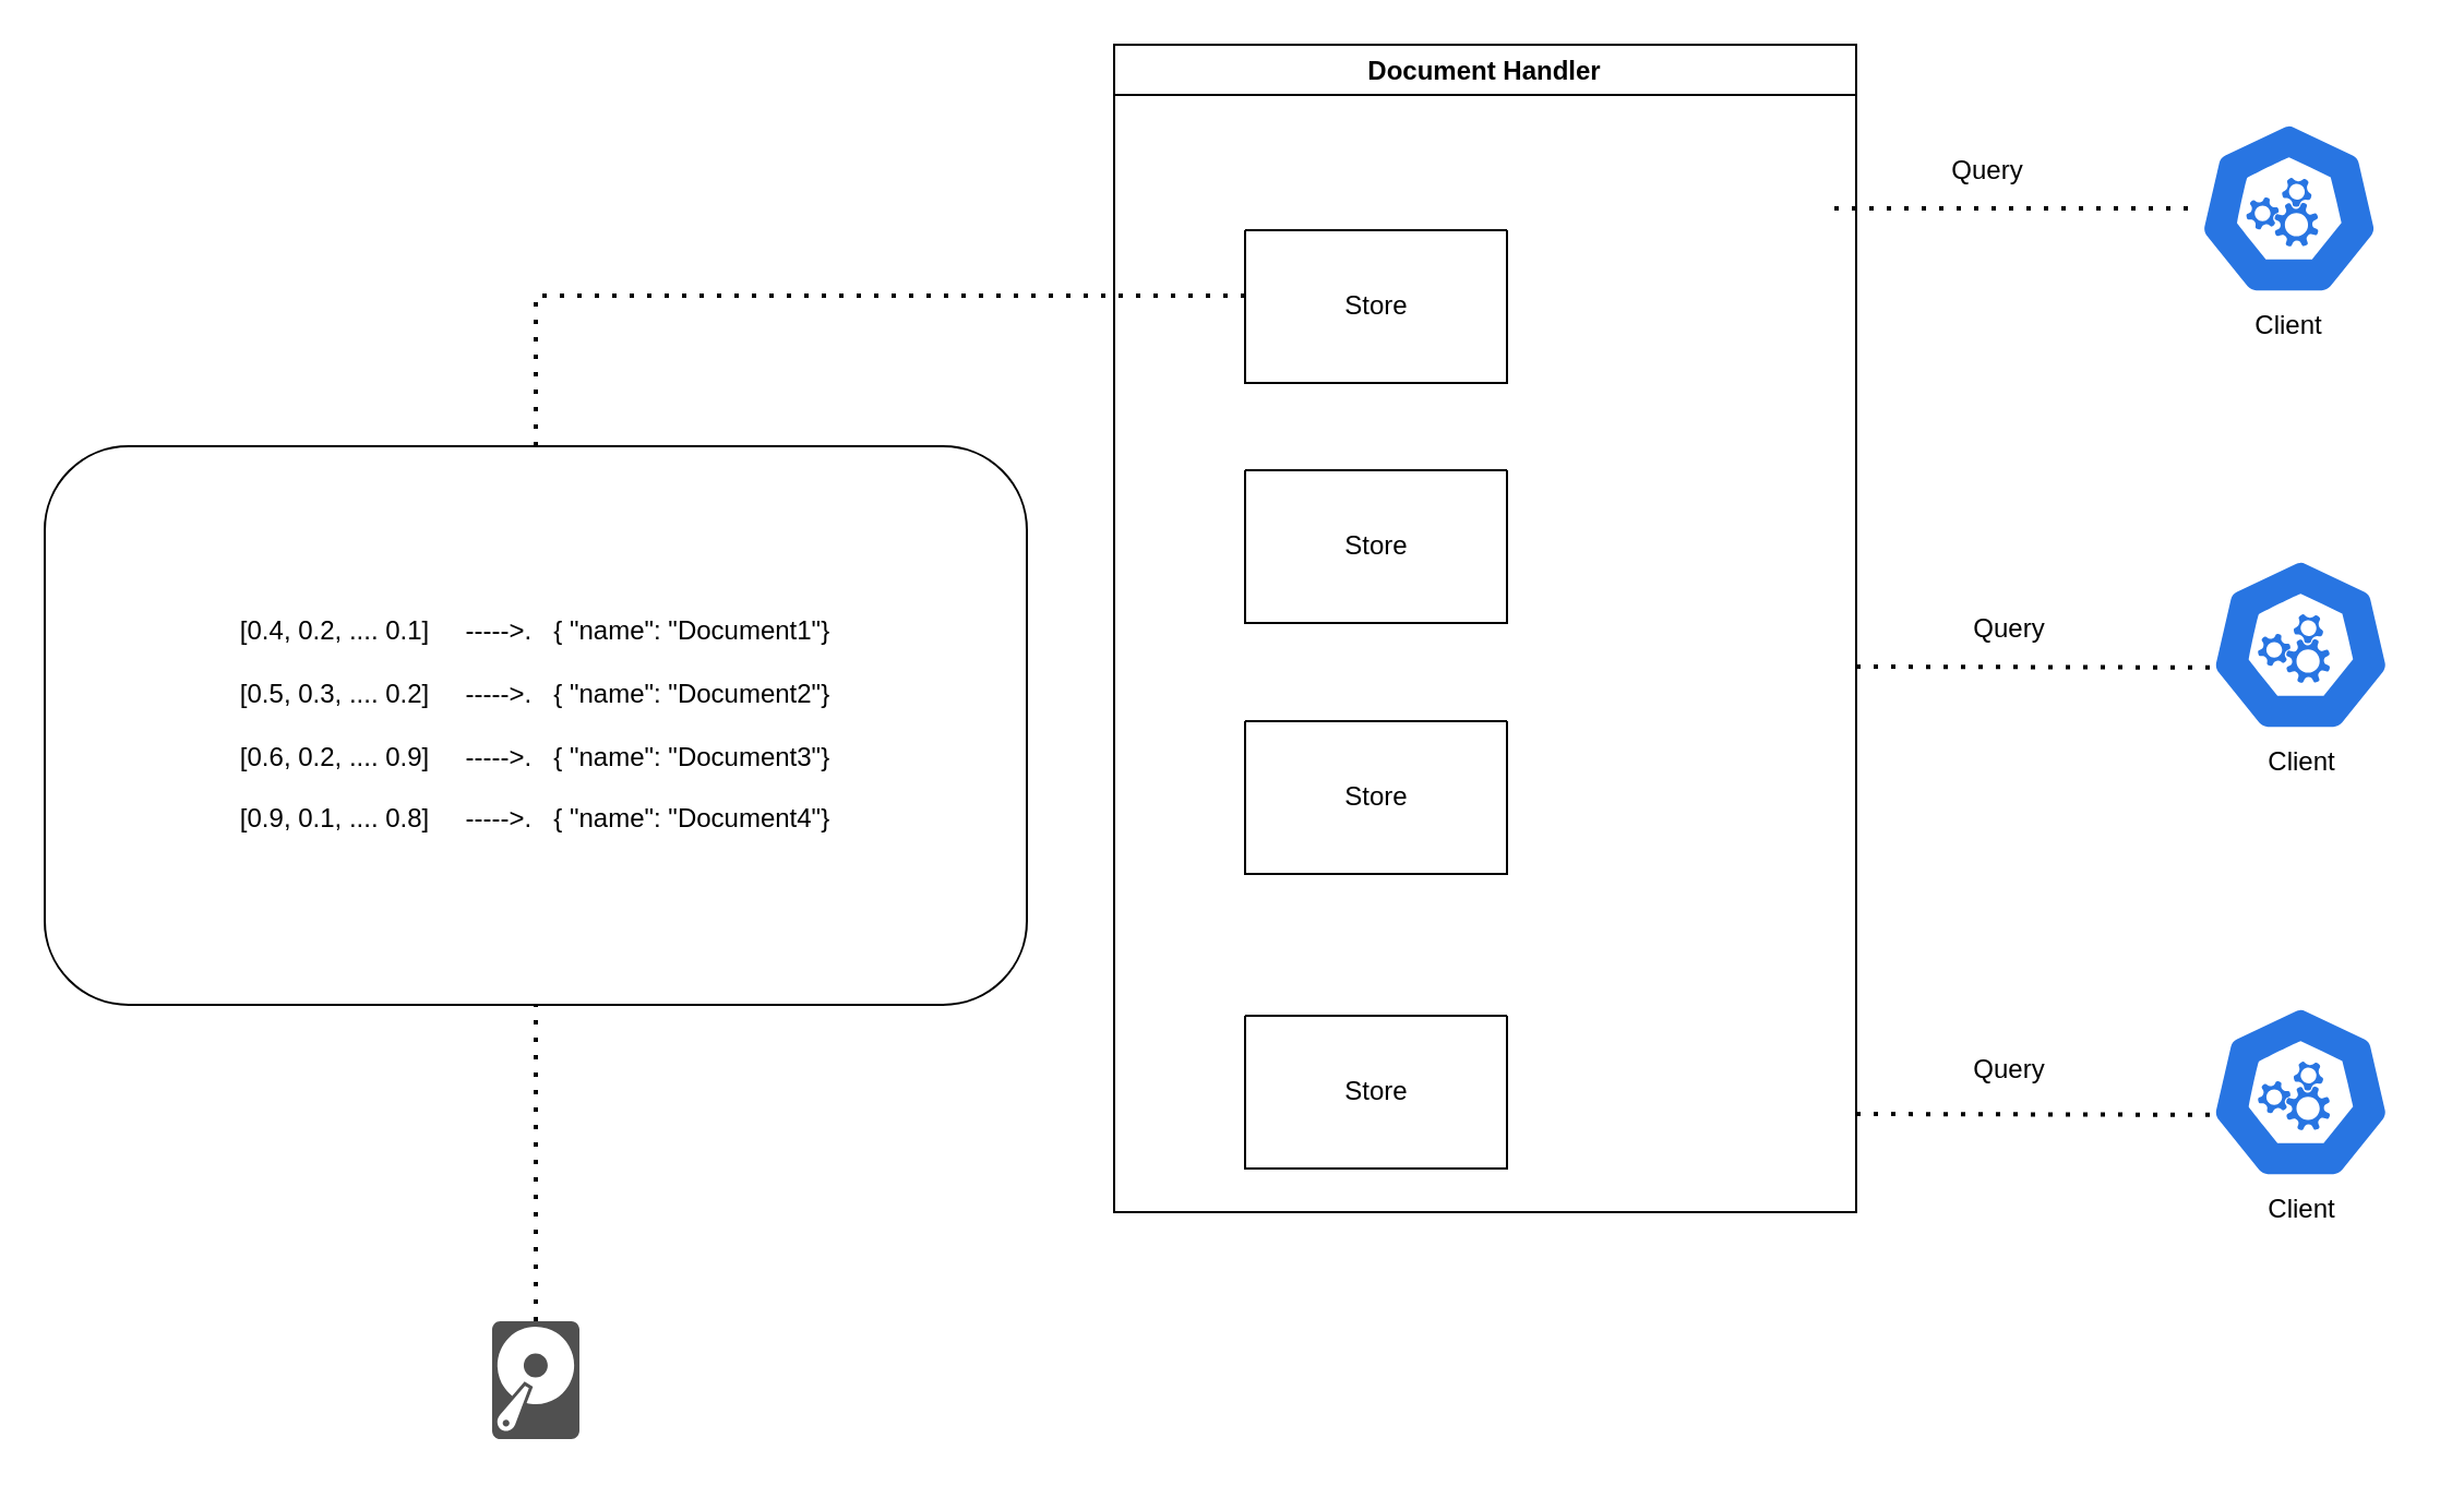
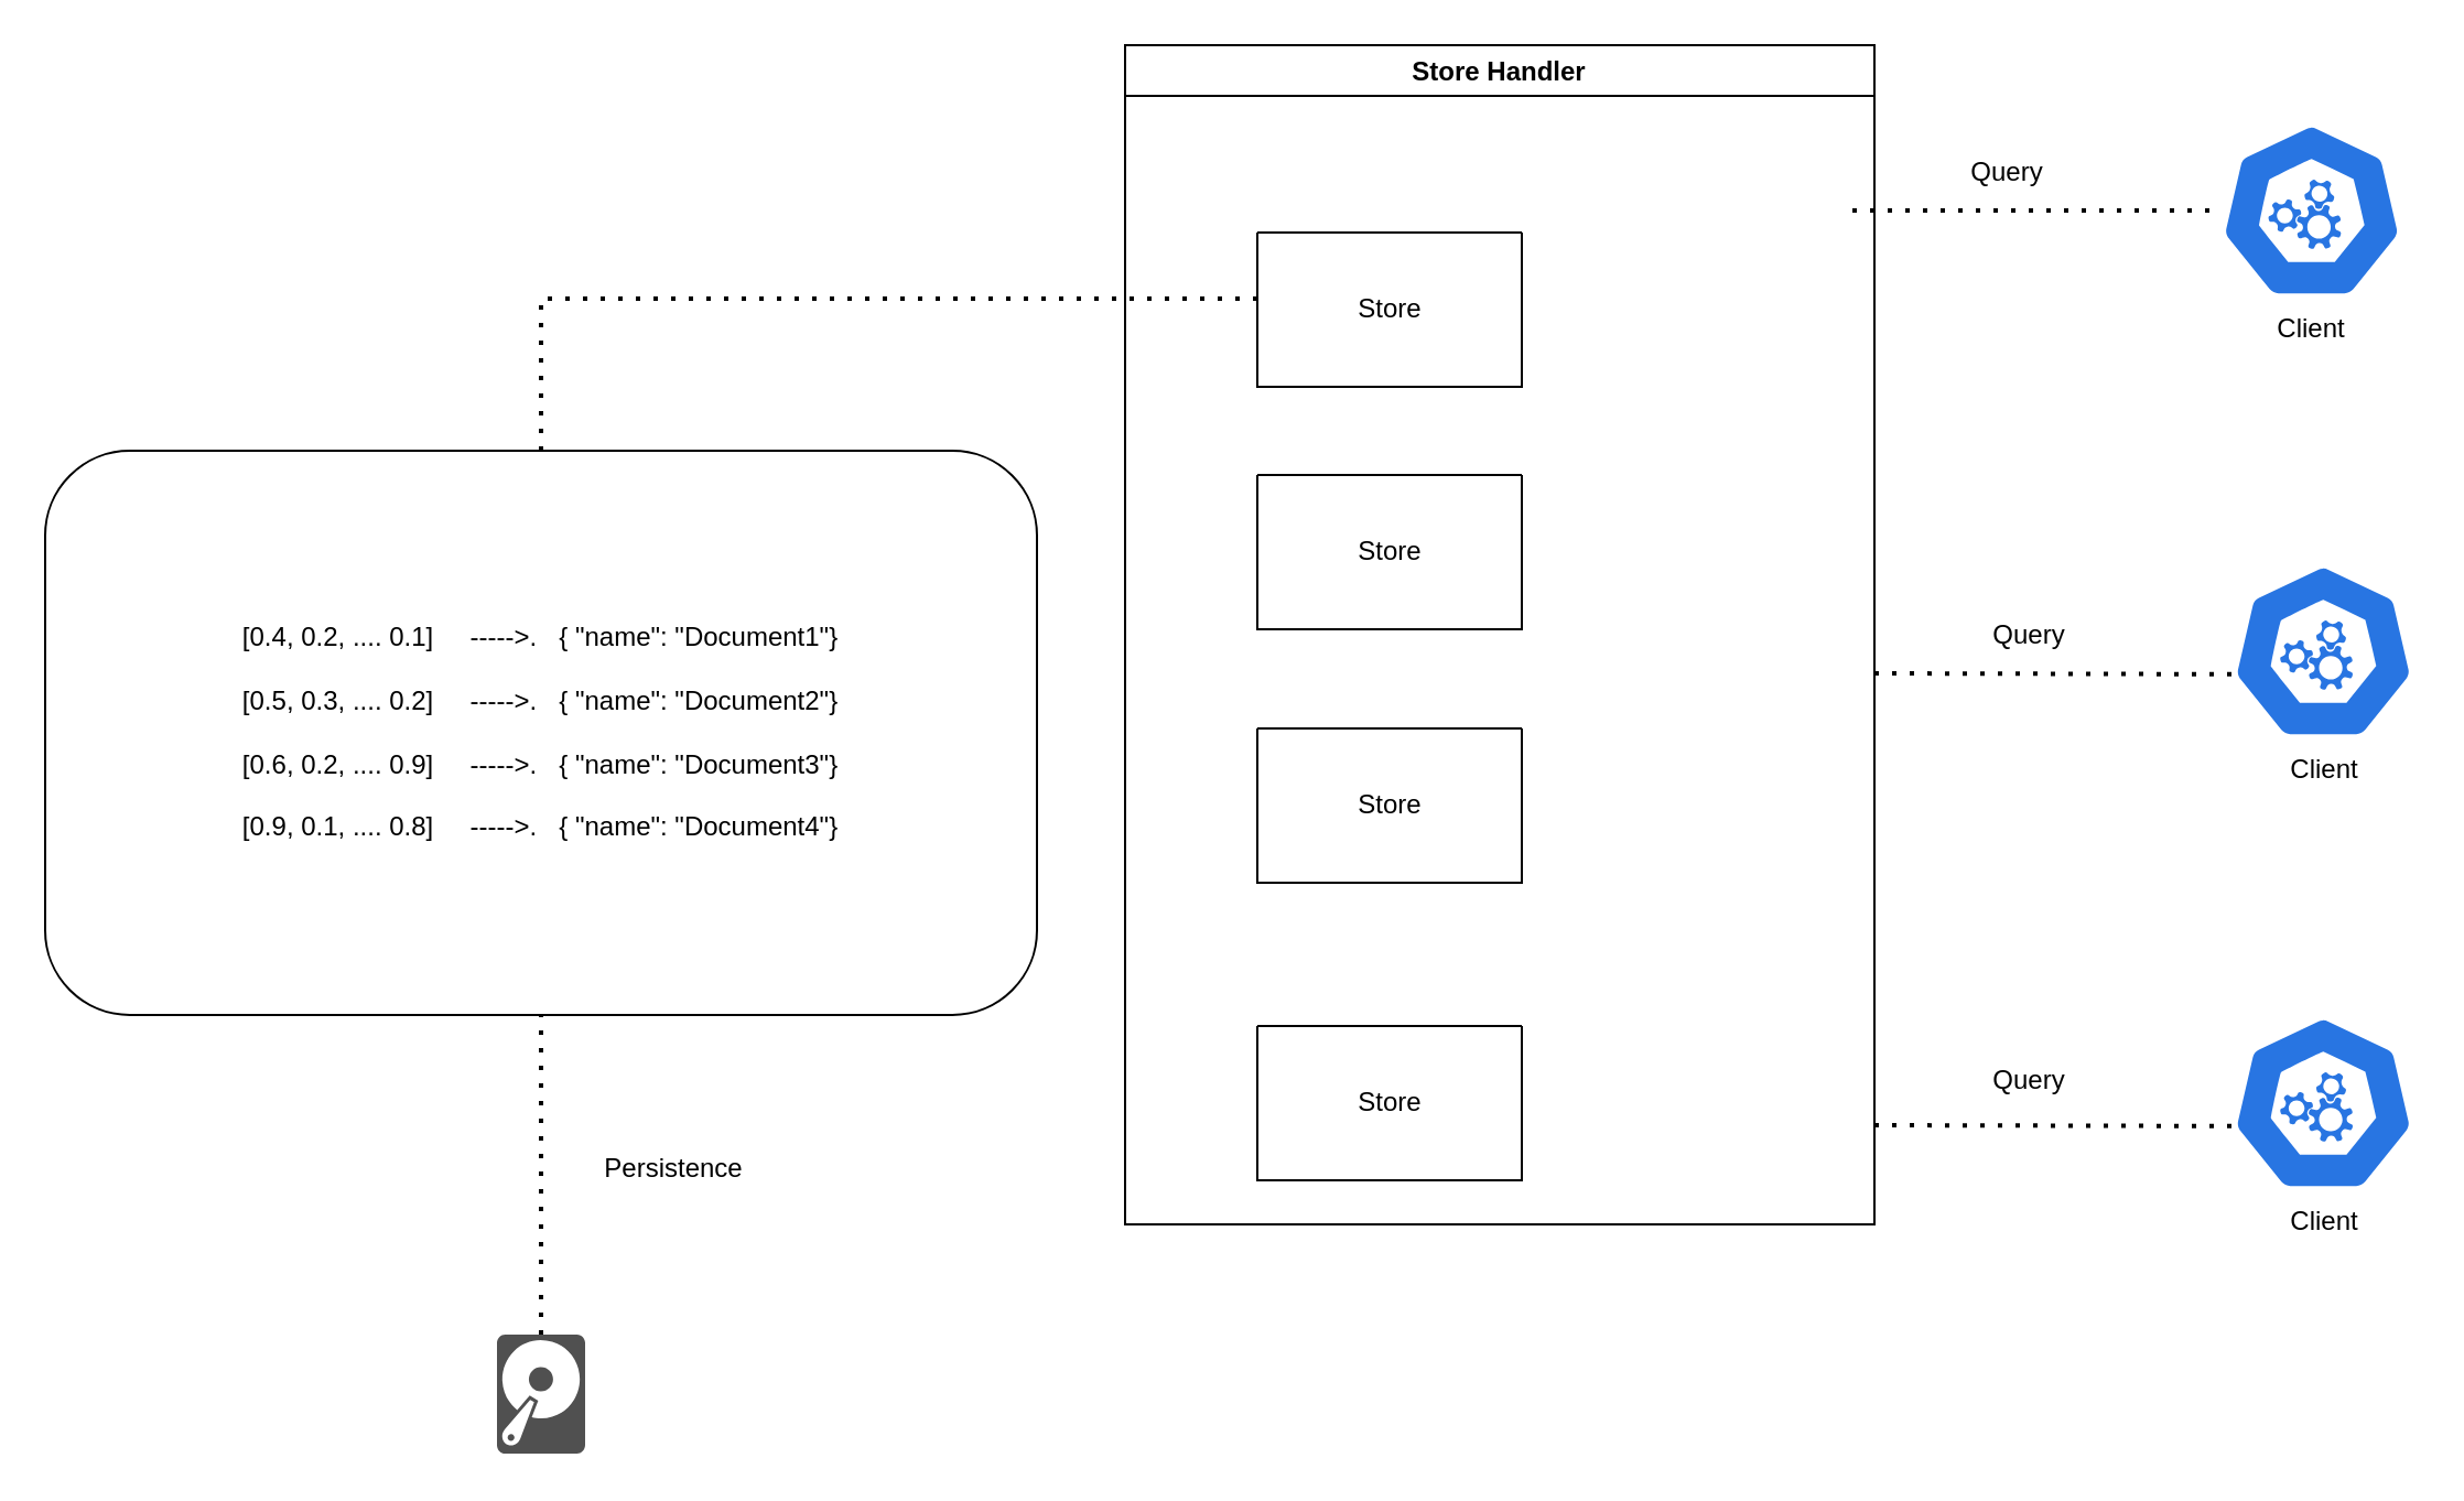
  <mxCell id="0" />
  <mxCell id="1" parent="0" />
  <mxCell id="2" value="" style="swimlane;startSize=0;" vertex="1" parent="1"><mxGeometry x="570" y="105" width="120" height="70" as="geometry" /></mxCell>
  <mxCell id="3" value="Store" style="text;html=1;align=center;verticalAlign=middle;resizable=0;points=[];autosize=1;strokeColor=none;fillColor=none;" vertex="1" parent="2"><mxGeometry x="35" y="20" width="50" height="30" as="geometry" /></mxCell>
  <mxCell id="4" value="" style="swimlane;startSize=0;" vertex="1" parent="1"><mxGeometry x="570" y="215" width="120" height="70" as="geometry" /></mxCell>
  <mxCell id="5" value="Store" style="text;html=1;align=center;verticalAlign=middle;resizable=0;points=[];autosize=1;strokeColor=none;fillColor=none;" vertex="1" parent="4"><mxGeometry x="35" y="20" width="50" height="30" as="geometry" /></mxCell>
  <mxCell id="6" value="" style="swimlane;startSize=0;" vertex="1" parent="1"><mxGeometry x="570" y="330" width="120" height="70" as="geometry" /></mxCell>
  <mxCell id="7" value="Store" style="text;html=1;align=center;verticalAlign=middle;resizable=0;points=[];autosize=1;strokeColor=none;fillColor=none;" vertex="1" parent="6"><mxGeometry x="35" y="20" width="50" height="30" as="geometry" /></mxCell>
  <mxCell id="8" value="" style="swimlane;startSize=0;" vertex="1" parent="1"><mxGeometry x="570" y="465" width="120" height="70" as="geometry" /></mxCell>
  <mxCell id="9" value="Store" style="text;html=1;align=center;verticalAlign=middle;resizable=0;points=[];autosize=1;strokeColor=none;fillColor=none;" vertex="1" parent="8"><mxGeometry x="35" y="20" width="50" height="30" as="geometry" /></mxCell>
  <mxCell id="10" value="" style="sketch=0;pointerEvents=1;shadow=0;dashed=0;html=1;strokeColor=none;fillColor=#505050;labelPosition=center;verticalLabelPosition=bottom;verticalAlign=top;outlineConnect=0;align=center;shape=mxgraph.office.devices.hard_disk;" vertex="1" parent="1"><mxGeometry x="225" y="605" width="40" height="54" as="geometry" /></mxCell>
  <mxCell id="11" value="" style="endArrow=none;dashed=1;html=1;dashPattern=1 3;strokeWidth=2;rounded=0;entryX=0.5;entryY=1;entryDx=0;entryDy=0;" edge="1" parent="1" source="10" target="23"><mxGeometry width="50" height="50" relative="1" as="geometry"><mxPoint x="730" y="305" as="sourcePoint" /><mxPoint x="780" y="255" as="targetPoint" /></mxGeometry></mxCell>
- <mxCell id="13" value="Document Handler" style="swimlane;" vertex="1" parent="1"><mxGeometry x="510" y="20" width="340" height="535" as="geometry" /></mxCell>
+ <mxCell id="12" value="Persistence" style="text;html=1;align=center;verticalAlign=middle;resizable=0;points=[];autosize=1;strokeColor=none;fillColor=none;" vertex="1" parent="1"><mxGeometry x="260" y="515" width="90" height="30" as="geometry" /></mxCell>
+ <mxCell id="13" value="Store Handler" style="swimlane;" vertex="1" parent="1"><mxGeometry x="510" y="20" width="340" height="535" as="geometry" /></mxCell>
  <mxCell id="14" value="Client" style="aspect=fixed;sketch=0;html=1;dashed=0;whitespace=wrap;verticalLabelPosition=bottom;verticalAlign=top;fillColor=#2875E2;strokeColor=#ffffff;points=[[0.005,0.63,0],[0.1,0.2,0],[0.9,0.2,0],[0.5,0,0],[0.995,0.63,0],[0.72,0.99,0],[0.5,1,0],[0.28,0.99,0]];shape=mxgraph.kubernetes.icon2;prIcon=api" vertex="1" parent="1"><mxGeometry x="1006.67" y="55" width="83.33" height="80" as="geometry" /></mxCell>
  <mxCell id="15" value="Client" style="aspect=fixed;sketch=0;html=1;dashed=0;whitespace=wrap;verticalLabelPosition=bottom;verticalAlign=top;fillColor=#2875E2;strokeColor=#ffffff;points=[[0.005,0.63,0],[0.1,0.2,0],[0.9,0.2,0],[0.5,0,0],[0.995,0.63,0],[0.72,0.99,0],[0.5,1,0],[0.28,0.99,0]];shape=mxgraph.kubernetes.icon2;prIcon=api" vertex="1" parent="1"><mxGeometry x="1012" y="255" width="83.33" height="80" as="geometry" /></mxCell>
  <mxCell id="16" value="Client" style="aspect=fixed;sketch=0;html=1;dashed=0;whitespace=wrap;verticalLabelPosition=bottom;verticalAlign=top;fillColor=#2875E2;strokeColor=#ffffff;points=[[0.005,0.63,0],[0.1,0.2,0],[0.9,0.2,0],[0.5,0,0],[0.995,0.63,0],[0.72,0.99,0],[0.5,1,0],[0.28,0.99,0]];shape=mxgraph.kubernetes.icon2;prIcon=api" vertex="1" parent="1"><mxGeometry x="1012" y="460" width="83.33" height="80" as="geometry" /></mxCell>
  <mxCell id="17" value="" style="endArrow=none;dashed=1;html=1;dashPattern=1 3;strokeWidth=2;rounded=0;" edge="1" parent="1" target="14"><mxGeometry width="50" height="50" relative="1" as="geometry"><mxPoint x="840" y="95" as="sourcePoint" /><mxPoint x="770" y="225" as="targetPoint" /></mxGeometry></mxCell>
  <mxCell id="18" value="Query" style="text;html=1;align=center;verticalAlign=middle;resizable=0;points=[];autosize=1;strokeColor=none;fillColor=none;" vertex="1" parent="1"><mxGeometry x="880" y="63" width="60" height="30" as="geometry" /></mxCell>
  <mxCell id="19" value="" style="endArrow=none;dashed=1;html=1;dashPattern=1 3;strokeWidth=2;rounded=0;entryX=0.005;entryY=0.63;entryDx=0;entryDy=0;entryPerimeter=0;" edge="1" parent="1" target="15"><mxGeometry width="50" height="50" relative="1" as="geometry"><mxPoint x="850" y="305" as="sourcePoint" /><mxPoint x="770" y="225" as="targetPoint" /></mxGeometry></mxCell>
  <mxCell id="20" value="Query" style="text;html=1;align=center;verticalAlign=middle;resizable=0;points=[];autosize=1;strokeColor=none;fillColor=none;" vertex="1" parent="1"><mxGeometry x="890" y="273" width="60" height="30" as="geometry" /></mxCell>
  <mxCell id="21" value="" style="endArrow=none;dashed=1;html=1;dashPattern=1 3;strokeWidth=2;rounded=0;entryX=0.005;entryY=0.63;entryDx=0;entryDy=0;entryPerimeter=0;" edge="1" parent="1" target="16"><mxGeometry width="50" height="50" relative="1" as="geometry"><mxPoint x="850" y="510" as="sourcePoint" /><mxPoint x="770" y="225" as="targetPoint" /></mxGeometry></mxCell>
  <mxCell id="22" value="Query" style="text;html=1;align=center;verticalAlign=middle;resizable=0;points=[];autosize=1;strokeColor=none;fillColor=none;" vertex="1" parent="1"><mxGeometry x="890" y="475" width="60" height="30" as="geometry" /></mxCell>
  <mxCell id="23" value="[0.4, 0.2, .... 0.1]&amp;nbsp; &amp;nbsp; &amp;nbsp;-----&amp;gt;.&amp;nbsp; &amp;nbsp;{ &quot;name&quot;: &quot;Document1&quot;}&lt;div&gt;&lt;br&gt;&lt;/div&gt;&lt;div&gt;[0.5, 0.3, .... 0.2]&amp;nbsp; &amp;nbsp; &amp;nbsp;-----&amp;gt;.&amp;nbsp; &amp;nbsp;{ &quot;name&quot;: &quot;Document2&quot;}&lt;br&gt;&lt;/div&gt;&lt;div&gt;&lt;br&gt;&lt;/div&gt;&lt;div&gt;[0.6, 0.2, .... 0.9]&amp;nbsp; &amp;nbsp; &amp;nbsp;-----&amp;gt;.&amp;nbsp; &amp;nbsp;{ &quot;name&quot;: &quot;Document3&quot;}&lt;br&gt;&lt;/div&gt;&lt;div&gt;&lt;br&gt;&lt;/div&gt;&lt;div&gt;[0.9, 0.1, .... 0.8]&amp;nbsp; &amp;nbsp; &amp;nbsp;-----&amp;gt;.&amp;nbsp; &amp;nbsp;{ &quot;name&quot;: &quot;Document4&quot;}&lt;br&gt;&lt;/div&gt;" style="rounded=1;whiteSpace=wrap;html=1;" vertex="1" parent="1"><mxGeometry x="20" y="204" width="450" height="256" as="geometry" /></mxCell>
  <mxCell id="24" value="" style="endArrow=none;dashed=1;html=1;dashPattern=1 3;strokeWidth=2;rounded=0;exitX=0.5;exitY=0;exitDx=0;exitDy=0;" edge="1" parent="1" source="23"><mxGeometry width="50" height="50" relative="1" as="geometry"><mxPoint x="240" y="195" as="sourcePoint" /><mxPoint x="570" y="135" as="targetPoint" /><Array as="points"><mxPoint x="245" y="135" /></Array></mxGeometry></mxCell>
